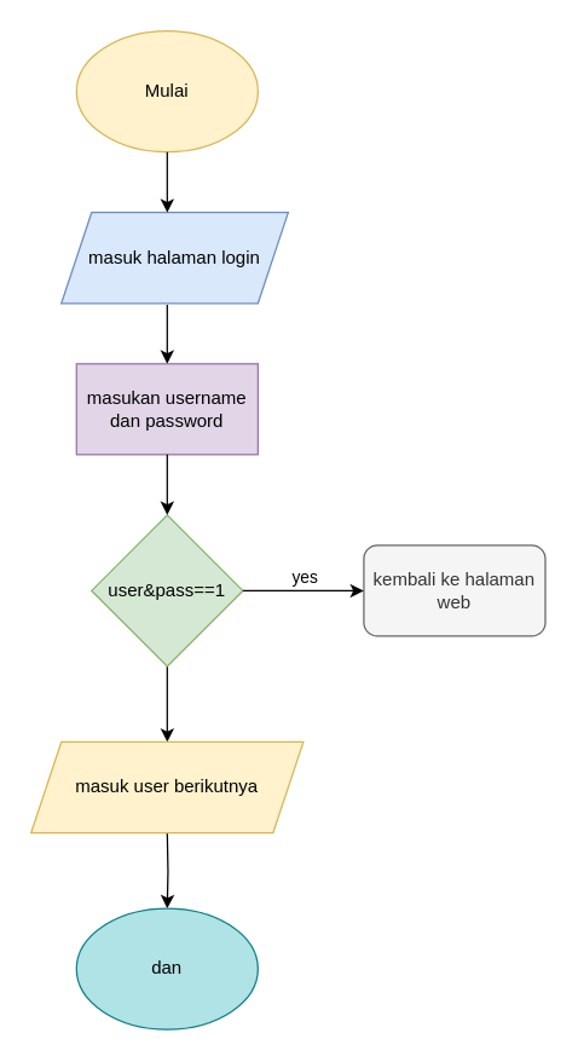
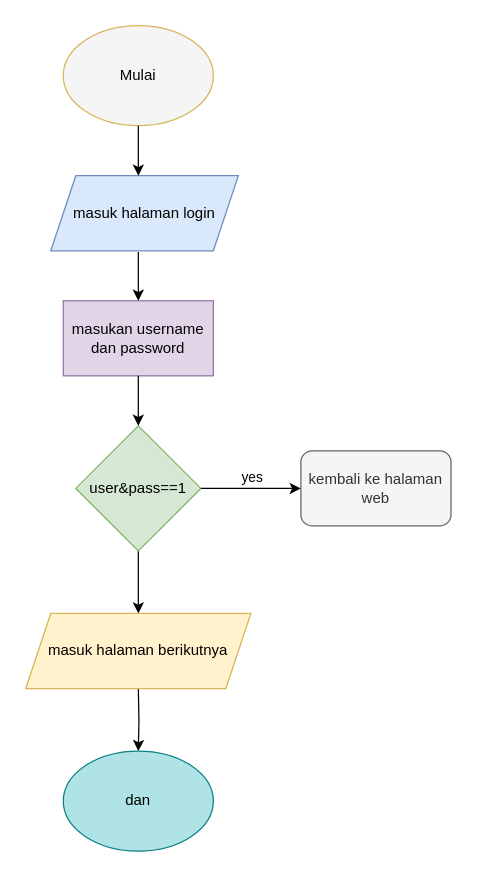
  <mxCell id="0" />
  <mxCell id="1" parent="0" />
- <mxCell id="2" value="Mulai" style="ellipse;whiteSpace=wrap;html=1;fillColor=#fff2cc;strokeColor=#d6b656;" parent="1" vertex="1"><mxGeometry x="50" y="20" width="120" height="80" as="geometry" /></mxCell>
+ <mxCell id="2" value="Mulai" style="ellipse;whiteSpace=wrap;html=1;fillColor=#f5f5f5;strokeColor=#d6b656;" parent="1" vertex="1"><mxGeometry x="50" y="20" width="120" height="80" as="geometry" /></mxCell>
  <mxCell id="3" value="masuk halaman login" style="shape=parallelogram;perimeter=parallelogramPerimeter;whiteSpace=wrap;html=1;fixedSize=1;fillColor=#dae8fc;strokeColor=#6c8ebf;" parent="1" vertex="1"><mxGeometry x="40" y="140" width="150" height="60" as="geometry" /></mxCell>
  <mxCell id="4" style="edgeStyle=orthogonalEdgeStyle;rounded=0;orthogonalLoop=1;jettySize=auto;html=1;exitX=0.5;exitY=1;exitDx=0;exitDy=0;entryX=0.5;entryY=0;entryDx=0;entryDy=0;" parent="1" source="5" edge="1"><mxGeometry relative="1" as="geometry"><mxPoint x="110" y="490" as="targetPoint" /></mxGeometry></mxCell>
  <mxCell id="5" value="user&amp;amp;pass==1" style="rhombus;whiteSpace=wrap;html=1;fillColor=#d5e8d4;strokeColor=#82b366;" parent="1" vertex="1"><mxGeometry x="60" y="340" width="100" height="100" as="geometry" /></mxCell>
  <mxCell id="6" value="masukan username dan password" style="rounded=0;whiteSpace=wrap;html=1;fillColor=#e1d5e7;strokeColor=#9673a6;" parent="1" vertex="1"><mxGeometry x="50" y="240" width="120" height="60" as="geometry" /></mxCell>
  <mxCell id="7" style="edgeStyle=orthogonalEdgeStyle;rounded=0;orthogonalLoop=1;jettySize=auto;html=1;exitX=0.5;exitY=1;exitDx=0;exitDy=0;" parent="1" source="3" target="3" edge="1"><mxGeometry relative="1" as="geometry" /></mxCell>
  <mxCell id="8" value="kembali ke halaman web" style="rounded=1;whiteSpace=wrap;html=1;fillColor=#f5f5f5;strokeColor=#666666;fontColor=#333333;" parent="1" vertex="1"><mxGeometry x="240" y="360" width="120" height="60" as="geometry" /></mxCell>
  <mxCell id="9" value="" style="endArrow=classic;html=1;" parent="1" source="5" target="8" edge="1"><mxGeometry width="50" height="50" relative="1" as="geometry"><mxPoint x="140" y="430" as="sourcePoint" /><mxPoint x="190" y="380" as="targetPoint" /><Array as="points" /></mxGeometry></mxCell>
  <mxCell id="10" value="yes" style="edgeLabel;html=1;align=center;verticalAlign=middle;resizable=0;points=[];" parent="9" vertex="1" connectable="0"><mxGeometry x="0.3" y="-1" relative="1" as="geometry"><mxPoint x="-12" y="-11" as="offset" /></mxGeometry></mxCell>
  <mxCell id="11" value="" style="endArrow=classic;html=1;" parent="1" source="2" edge="1"><mxGeometry width="50" height="50" relative="1" as="geometry"><mxPoint x="100" y="150" as="sourcePoint" /><mxPoint x="110" y="140" as="targetPoint" /></mxGeometry></mxCell>
  <mxCell id="12" value="" style="endArrow=classic;html=1;entryX=0.5;entryY=0;entryDx=0;entryDy=0;" parent="1" target="6" edge="1"><mxGeometry width="50" height="50" relative="1" as="geometry"><mxPoint x="110" y="201" as="sourcePoint" /><mxPoint x="140" y="180" as="targetPoint" /></mxGeometry></mxCell>
  <mxCell id="13" value="" style="endArrow=classic;html=1;exitX=0.5;exitY=1;exitDx=0;exitDy=0;" parent="1" source="6" target="5" edge="1"><mxGeometry width="50" height="50" relative="1" as="geometry"><mxPoint x="220" y="320" as="sourcePoint" /><mxPoint x="270" y="270" as="targetPoint" /></mxGeometry></mxCell>
  <mxCell id="14" style="edgeStyle=orthogonalEdgeStyle;rounded=0;orthogonalLoop=1;jettySize=auto;html=1;exitX=0.5;exitY=1;exitDx=0;exitDy=0;entryX=0.5;entryY=0;entryDx=0;entryDy=0;" parent="1" target="15" edge="1"><mxGeometry relative="1" as="geometry"><mxPoint x="110" y="550" as="sourcePoint" /></mxGeometry></mxCell>
  <mxCell id="15" value="dan" style="ellipse;whiteSpace=wrap;html=1;fillColor=#b0e3e6;strokeColor=#0e8088;" parent="1" vertex="1"><mxGeometry x="50" y="600" width="120" height="80" as="geometry" /></mxCell>
- <mxCell id="16" value="&lt;span&gt;masuk user berikutnya&lt;/span&gt;" style="shape=parallelogram;perimeter=parallelogramPerimeter;whiteSpace=wrap;html=1;fixedSize=1;fillColor=#fff2cc;strokeColor=#d6b656;" vertex="1" parent="1"><mxGeometry x="20" y="490" width="180" height="60" as="geometry" /></mxCell>
+ <mxCell id="16" value="&lt;span&gt;masuk halaman berikutnya&lt;/span&gt;" style="shape=parallelogram;perimeter=parallelogramPerimeter;whiteSpace=wrap;html=1;fixedSize=1;fillColor=#fff2cc;strokeColor=#d6b656;" vertex="1" parent="1"><mxGeometry x="20" y="490" width="180" height="60" as="geometry" /></mxCell>
